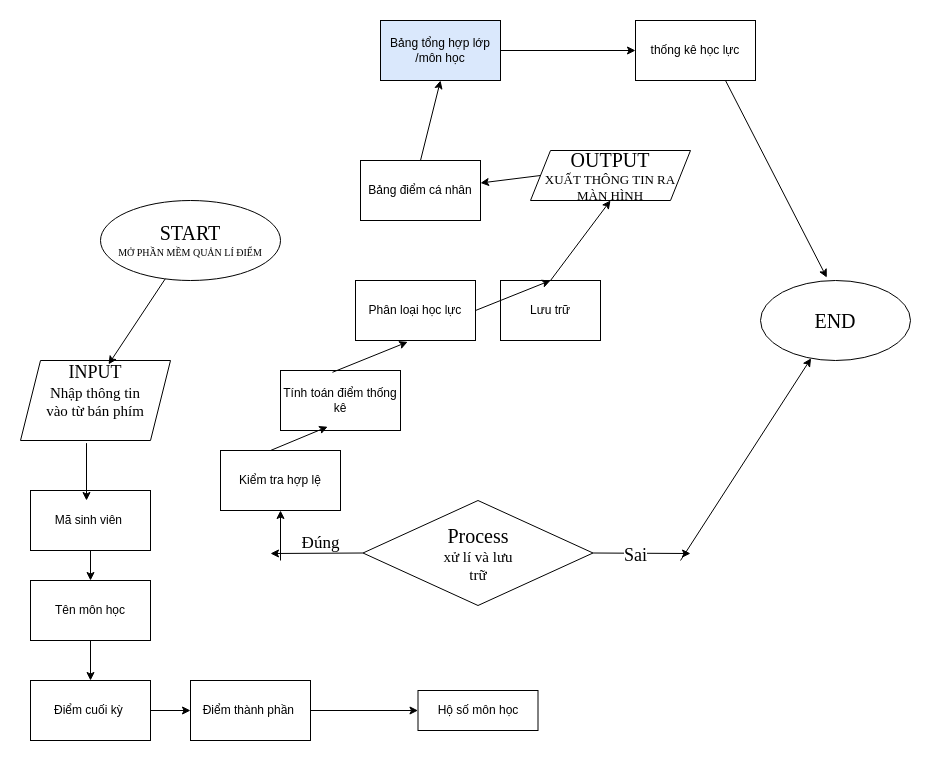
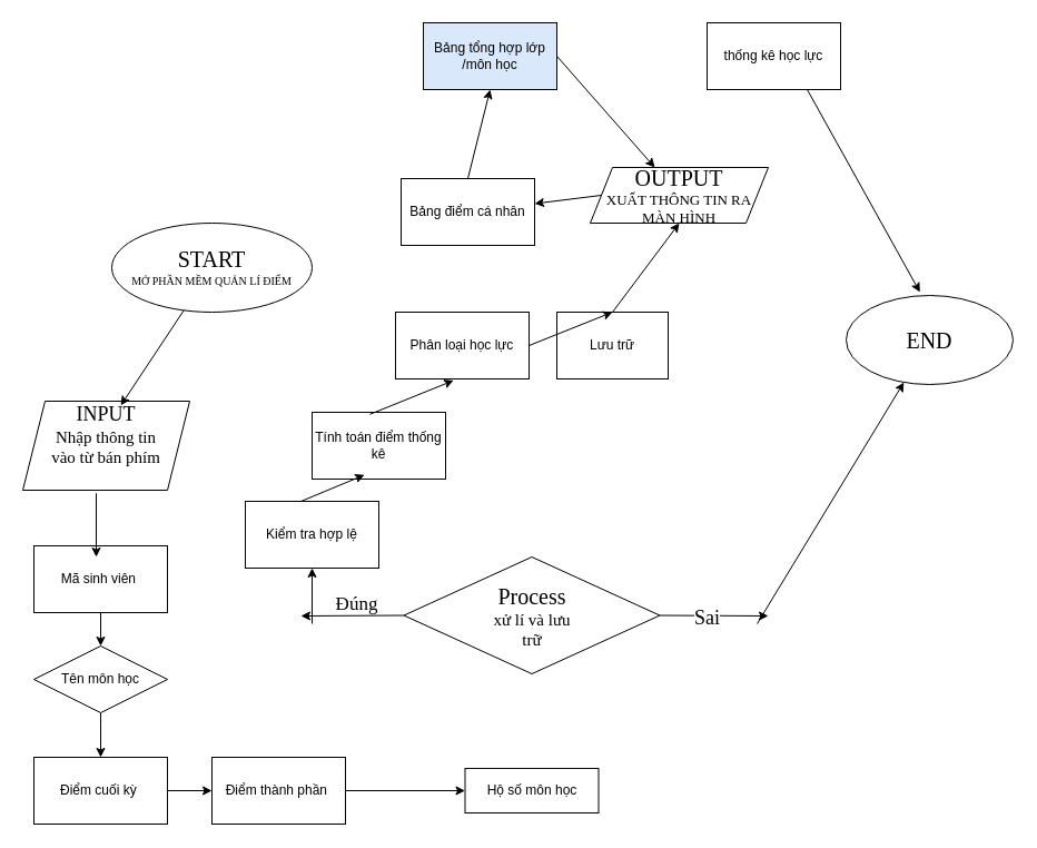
  <mxCell id="0" />
  <mxCell id="1" parent="0" />
  <mxCell id="2" value="&lt;font face=&quot;Times New Roman&quot;&gt;&lt;span style=&quot;font-size: 20px;&quot;&gt;START&lt;/span&gt;&lt;/font&gt;&lt;div&gt;&lt;font style=&quot;font-size: 10px;&quot; face=&quot;Times New Roman&quot;&gt;MỞ PHẦN MỀM QUẢN LÍ ĐIỂM&lt;/font&gt;&lt;/div&gt;" style="ellipse;whiteSpace=wrap;html=1;" vertex="1" parent="1"><mxGeometry x="100" y="200" width="180" height="80" as="geometry" /></mxCell>
  <mxCell id="3" value="&lt;font style=&quot;font-size: 18px;&quot; face=&quot;Times New Roman&quot;&gt;INPUT&lt;/font&gt;&lt;div&gt;&lt;font face=&quot;Times New Roman&quot;&gt;&lt;font style=&quot;font-size: 15px;&quot;&gt;Nhập thông tin&lt;/font&gt;&lt;/font&gt;&lt;/div&gt;&lt;div&gt;&lt;font style=&quot;font-size: 15px;&quot; face=&quot;Times New Roman&quot;&gt;&lt;font style=&quot;&quot;&gt;vào từ bán phím&lt;/font&gt;&lt;br&gt;&lt;/font&gt;&lt;div&gt;&lt;font face=&quot;Times New Roman&quot;&gt;&lt;span style=&quot;font-size: 16px;&quot;&gt;&lt;br&gt;&lt;/span&gt;&lt;/font&gt;&lt;/div&gt;&lt;/div&gt;" style="shape=parallelogram;perimeter=parallelogramPerimeter;whiteSpace=wrap;html=1;fixedSize=1;" vertex="1" parent="1"><mxGeometry x="20" y="360" width="150" height="80" as="geometry" /></mxCell>
  <mxCell id="4" style="edgeStyle=orthogonalEdgeStyle;rounded=0;orthogonalLoop=1;jettySize=auto;html=1;exitX=0.5;exitY=1;exitDx=0;exitDy=0;" edge="1" parent="1" source="3" target="3"><mxGeometry relative="1" as="geometry" /></mxCell>
  <mxCell id="5" value="Mã sinh viên&amp;nbsp;" style="rounded=0;whiteSpace=wrap;html=1;" vertex="1" parent="1"><mxGeometry x="30" y="490" width="120" height="60" as="geometry" /></mxCell>
  <mxCell id="6" value="Điểm cuối kỳ&amp;nbsp;" style="rounded=0;whiteSpace=wrap;html=1;" vertex="1" parent="1"><mxGeometry x="30" y="680" width="120" height="60" as="geometry" /></mxCell>
  <mxCell id="7" value="Điểm thành phần&amp;nbsp;" style="rounded=0;whiteSpace=wrap;html=1;" vertex="1" parent="1"><mxGeometry x="190" y="680" width="120" height="60" as="geometry" /></mxCell>
- <mxCell id="8" value="Tên môn học" style="rounded=0;whiteSpace=wrap;html=1;" vertex="1" parent="1"><mxGeometry x="30" y="580" width="120" height="60" as="geometry" /></mxCell>
+ <mxCell id="8" value="Tên môn học" style="rhombus;whiteSpace=wrap;html=1;" vertex="1" parent="1"><mxGeometry x="30" y="580" width="120" height="60" as="geometry" /></mxCell>
  <mxCell id="9" value="Hộ số môn học" style="rounded=0;whiteSpace=wrap;html=1;" vertex="1" parent="1"><mxGeometry x="417.5" y="690" width="120" height="40" as="geometry" /></mxCell>
  <mxCell id="10" value="" style="endArrow=classic;html=1;rounded=0;exitX=1;exitY=0.5;exitDx=0;exitDy=0;entryX=0;entryY=0.5;entryDx=0;entryDy=0;" edge="1" parent="1" source="6" target="7"><mxGeometry width="50" height="50" relative="1" as="geometry"><mxPoint x="270" y="660" as="sourcePoint" /><mxPoint x="320" y="610" as="targetPoint" /></mxGeometry></mxCell>
  <mxCell id="11" value="" style="endArrow=classic;html=1;rounded=0;exitX=0.5;exitY=1;exitDx=0;exitDy=0;entryX=0.5;entryY=0;entryDx=0;entryDy=0;" edge="1" parent="1" source="8" target="6"><mxGeometry width="50" height="50" relative="1" as="geometry"><mxPoint x="270" y="660" as="sourcePoint" /><mxPoint x="320" y="610" as="targetPoint" /></mxGeometry></mxCell>
  <mxCell id="12" value="" style="endArrow=classic;html=1;rounded=0;exitX=0.5;exitY=1;exitDx=0;exitDy=0;entryX=0.5;entryY=0;entryDx=0;entryDy=0;" edge="1" parent="1" source="5" target="8"><mxGeometry width="50" height="50" relative="1" as="geometry"><mxPoint x="270" y="660" as="sourcePoint" /><mxPoint x="320" y="610" as="targetPoint" /></mxGeometry></mxCell>
  <mxCell id="13" value="" style="endArrow=classic;html=1;rounded=0;exitX=0.44;exitY=1.033;exitDx=0;exitDy=0;exitPerimeter=0;" edge="1" parent="1" source="3"><mxGeometry width="50" height="50" relative="1" as="geometry"><mxPoint x="270" y="660" as="sourcePoint" /><mxPoint x="86" y="500" as="targetPoint" /></mxGeometry></mxCell>
  <mxCell id="14" value="" style="endArrow=classic;html=1;rounded=0;exitX=1;exitY=0.5;exitDx=0;exitDy=0;" edge="1" parent="1" source="7" target="9"><mxGeometry width="50" height="50" relative="1" as="geometry"><mxPoint x="270" y="760" as="sourcePoint" /><mxPoint x="320" y="710" as="targetPoint" /></mxGeometry></mxCell>
  <mxCell id="15" value="&lt;font face=&quot;Times New Roman&quot; style=&quot;font-size: 20px;&quot;&gt;Process&lt;/font&gt;&lt;div&gt;&lt;font style=&quot;font-size: 15px;&quot; face=&quot;Times New Roman&quot;&gt;xử lí và lưu&lt;/font&gt;&lt;/div&gt;&lt;div&gt;&lt;font style=&quot;font-size: 15px;&quot; face=&quot;Times New Roman&quot;&gt;trữ&lt;/font&gt;&lt;/div&gt;" style="rhombus;whiteSpace=wrap;html=1;" vertex="1" parent="1"><mxGeometry x="362.5" y="500" width="230" height="105" as="geometry" /></mxCell>
  <mxCell id="16" value="" style="endArrow=classic;html=1;rounded=0;exitX=1;exitY=0.5;exitDx=0;exitDy=0;" edge="1" parent="1" source="15"><mxGeometry width="50" height="50" relative="1" as="geometry"><mxPoint x="280" y="460" as="sourcePoint" /><mxPoint x="690" y="553" as="targetPoint" /></mxGeometry></mxCell>
  <mxCell id="17" value="&lt;font face=&quot;Times New Roman&quot; style=&quot;font-size: 18px;&quot;&gt;Sai&lt;/font&gt;" style="edgeLabel;html=1;align=center;verticalAlign=middle;resizable=0;points=[];" vertex="1" connectable="0" parent="16"><mxGeometry x="-0.136" y="-2" relative="1" as="geometry"><mxPoint as="offset" /></mxGeometry></mxCell>
  <mxCell id="18" value="Lưu trữ" style="rounded=0;whiteSpace=wrap;html=1;" vertex="1" parent="1"><mxGeometry x="500" y="280" width="100" height="60" as="geometry" /></mxCell>
  <mxCell id="19" value="Phân loại học lực" style="rounded=0;whiteSpace=wrap;html=1;" vertex="1" parent="1"><mxGeometry x="355" y="280" width="120" height="60" as="geometry" /></mxCell>
  <mxCell id="20" value="Kiểm tra hợp lệ" style="rounded=0;whiteSpace=wrap;html=1;" vertex="1" parent="1"><mxGeometry x="220" y="450" width="120" height="60" as="geometry" /></mxCell>
  <mxCell id="21" value="Tính toán điểm thống kê" style="rounded=0;whiteSpace=wrap;html=1;" vertex="1" parent="1"><mxGeometry x="280" y="370" width="120" height="60" as="geometry" /></mxCell>
  <mxCell id="22" value="" style="endArrow=classic;html=1;rounded=0;exitX=0;exitY=0.5;exitDx=0;exitDy=0;" edge="1" parent="1" source="15"><mxGeometry width="50" height="50" relative="1" as="geometry"><mxPoint x="270" y="450" as="sourcePoint" /><mxPoint x="270" y="553" as="targetPoint" /></mxGeometry></mxCell>
  <mxCell id="23" style="edgeStyle=orthogonalEdgeStyle;rounded=0;orthogonalLoop=1;jettySize=auto;html=1;exitX=0.5;exitY=1;exitDx=0;exitDy=0;" edge="1" parent="1" source="18" target="18"><mxGeometry relative="1" as="geometry" /></mxCell>
  <mxCell id="24" value="" style="endArrow=classic;html=1;rounded=0;entryX=0.393;entryY=0.937;entryDx=0;entryDy=0;entryPerimeter=0;" edge="1" parent="1" target="21"><mxGeometry width="50" height="50" relative="1" as="geometry"><mxPoint x="270" y="450" as="sourcePoint" /><mxPoint x="320" y="400" as="targetPoint" /></mxGeometry></mxCell>
  <mxCell id="25" value="" style="endArrow=classic;html=1;rounded=0;exitX=0.433;exitY=0.03;exitDx=0;exitDy=0;exitPerimeter=0;entryX=0.435;entryY=1.023;entryDx=0;entryDy=0;entryPerimeter=0;" edge="1" parent="1" source="21" target="19"><mxGeometry width="50" height="50" relative="1" as="geometry"><mxPoint x="270" y="450" as="sourcePoint" /><mxPoint x="320" y="400" as="targetPoint" /></mxGeometry></mxCell>
  <mxCell id="26" value="" style="endArrow=classic;html=1;rounded=0;exitX=1;exitY=0.5;exitDx=0;exitDy=0;entryX=0.5;entryY=0;entryDx=0;entryDy=0;" edge="1" parent="1" source="19" target="18"><mxGeometry width="50" height="50" relative="1" as="geometry"><mxPoint x="270" y="450" as="sourcePoint" /><mxPoint x="320" y="400" as="targetPoint" /></mxGeometry></mxCell>
  <mxCell id="27" value="" style="endArrow=classic;html=1;rounded=0;entryX=0.5;entryY=1;entryDx=0;entryDy=0;" edge="1" parent="1" target="20"><mxGeometry width="50" height="50" relative="1" as="geometry"><mxPoint x="280" y="560" as="sourcePoint" /><mxPoint x="320" y="400" as="targetPoint" /></mxGeometry></mxCell>
  <mxCell id="28" value="" style="endArrow=classic;html=1;rounded=0;entryX=0.587;entryY=0.048;entryDx=0;entryDy=0;entryPerimeter=0;" edge="1" parent="1" source="2" target="3"><mxGeometry width="50" height="50" relative="1" as="geometry"><mxPoint x="270" y="450" as="sourcePoint" /><mxPoint x="320" y="400" as="targetPoint" /></mxGeometry></mxCell>
  <mxCell id="29" value="&lt;font style=&quot;font-size: 17px;&quot; face=&quot;Times New Roman&quot;&gt;Đúng&lt;/font&gt;" style="text;html=1;align=center;verticalAlign=middle;resizable=0;points=[];autosize=1;strokeColor=none;fillColor=none;" vertex="1" parent="1"><mxGeometry x="290" y="528" width="60" height="30" as="geometry" /></mxCell>
  <mxCell id="30" value="&lt;font face=&quot;Times New Roman&quot;&gt;&lt;span style=&quot;font-size: 20px;&quot;&gt;OUTPUT&lt;/span&gt;&lt;/font&gt;&lt;div&gt;&lt;font style=&quot;font-size: 13px;&quot; face=&quot;Times New Roman&quot;&gt;XUẤT THÔNG TIN RA MÀN HÌNH&lt;/font&gt;&lt;/div&gt;" style="shape=parallelogram;perimeter=parallelogramPerimeter;whiteSpace=wrap;html=1;fixedSize=1;" vertex="1" parent="1"><mxGeometry x="530" y="150" width="160" height="50" as="geometry" /></mxCell>
  <mxCell id="31" value="Bảng tổng hợp lớp /môn học" style="rounded=0;whiteSpace=wrap;html=1;fillColor=#dae8fc;" vertex="1" parent="1"><mxGeometry x="380" y="20" width="120" height="60" as="geometry" /></mxCell>
  <mxCell id="32" value="thống kê học lực" style="rounded=0;whiteSpace=wrap;html=1;" vertex="1" parent="1"><mxGeometry x="635" y="20" width="120" height="60" as="geometry" /></mxCell>
  <mxCell id="33" value="Bảng điểm cá nhân" style="rounded=0;whiteSpace=wrap;html=1;" vertex="1" parent="1"><mxGeometry x="360" y="160" width="120" height="60" as="geometry" /></mxCell>
  <mxCell id="34" value="" style="endArrow=classic;html=1;rounded=0;exitX=0.5;exitY=0;exitDx=0;exitDy=0;entryX=0.5;entryY=1;entryDx=0;entryDy=0;" edge="1" parent="1" source="18" target="30"><mxGeometry width="50" height="50" relative="1" as="geometry"><mxPoint x="380" y="70" as="sourcePoint" /><mxPoint x="430" y="20" as="targetPoint" /></mxGeometry></mxCell>
  <mxCell id="35" value="" style="endArrow=classic;html=1;rounded=0;exitX=0;exitY=0.5;exitDx=0;exitDy=0;" edge="1" parent="1" source="30" target="33"><mxGeometry width="50" height="50" relative="1" as="geometry"><mxPoint x="380" y="70" as="sourcePoint" /><mxPoint x="430" y="20" as="targetPoint" /></mxGeometry></mxCell>
  <mxCell id="36" value="" style="endArrow=classic;html=1;rounded=0;exitX=0.5;exitY=0;exitDx=0;exitDy=0;entryX=0.5;entryY=1;entryDx=0;entryDy=0;" edge="1" parent="1" source="33" target="31"><mxGeometry width="50" height="50" relative="1" as="geometry"><mxPoint x="380" y="370" as="sourcePoint" /><mxPoint x="430" y="320" as="targetPoint" /></mxGeometry></mxCell>
- <mxCell id="37" value="" style="endArrow=classic;html=1;rounded=0;exitX=1;exitY=0.5;exitDx=0;exitDy=0;" edge="1" parent="1" source="31" target="32"><mxGeometry width="50" height="50" relative="1" as="geometry"><mxPoint x="540" y="80" as="sourcePoint" /><mxPoint x="590" y="30" as="targetPoint" /></mxGeometry></mxCell>
- <mxCell id="38" value="&lt;font face=&quot;Times New Roman&quot; style=&quot;font-size: 20px;&quot;&gt;END&lt;/font&gt;" style="ellipse;whiteSpace=wrap;html=1;" vertex="1" parent="1"><mxGeometry x="760" y="280" width="150" height="80" as="geometry" /></mxCell>
+ <mxCell id="37" value="" style="endArrow=classic;html=1;rounded=0;exitX=1;exitY=0.5;exitDx=0;exitDy=0;" edge="1" parent="1" source="31" target="30"><mxGeometry width="50" height="50" relative="1" as="geometry"><mxPoint x="540" y="80" as="sourcePoint" /><mxPoint x="590" y="30" as="targetPoint" /></mxGeometry></mxCell>
+ <mxCell id="38" value="&lt;font face=&quot;Times New Roman&quot; style=&quot;font-size: 20px;&quot;&gt;END&lt;/font&gt;" style="ellipse;whiteSpace=wrap;html=1;" vertex="1" parent="1"><mxGeometry x="760" y="265" width="150" height="80" as="geometry" /></mxCell>
  <mxCell id="39" value="" style="endArrow=classic;html=1;rounded=0;" edge="1" parent="1" target="38"><mxGeometry width="50" height="50" relative="1" as="geometry"><mxPoint x="680" y="560" as="sourcePoint" /><mxPoint x="730" y="510" as="targetPoint" /></mxGeometry></mxCell>
  <mxCell id="40" value="" style="endArrow=classic;html=1;rounded=0;exitX=0.75;exitY=1;exitDx=0;exitDy=0;entryX=0.442;entryY=-0.037;entryDx=0;entryDy=0;entryPerimeter=0;" edge="1" parent="1" source="32" target="38"><mxGeometry width="50" height="50" relative="1" as="geometry"><mxPoint x="780" y="170" as="sourcePoint" /><mxPoint x="830" y="120" as="targetPoint" /></mxGeometry></mxCell>
